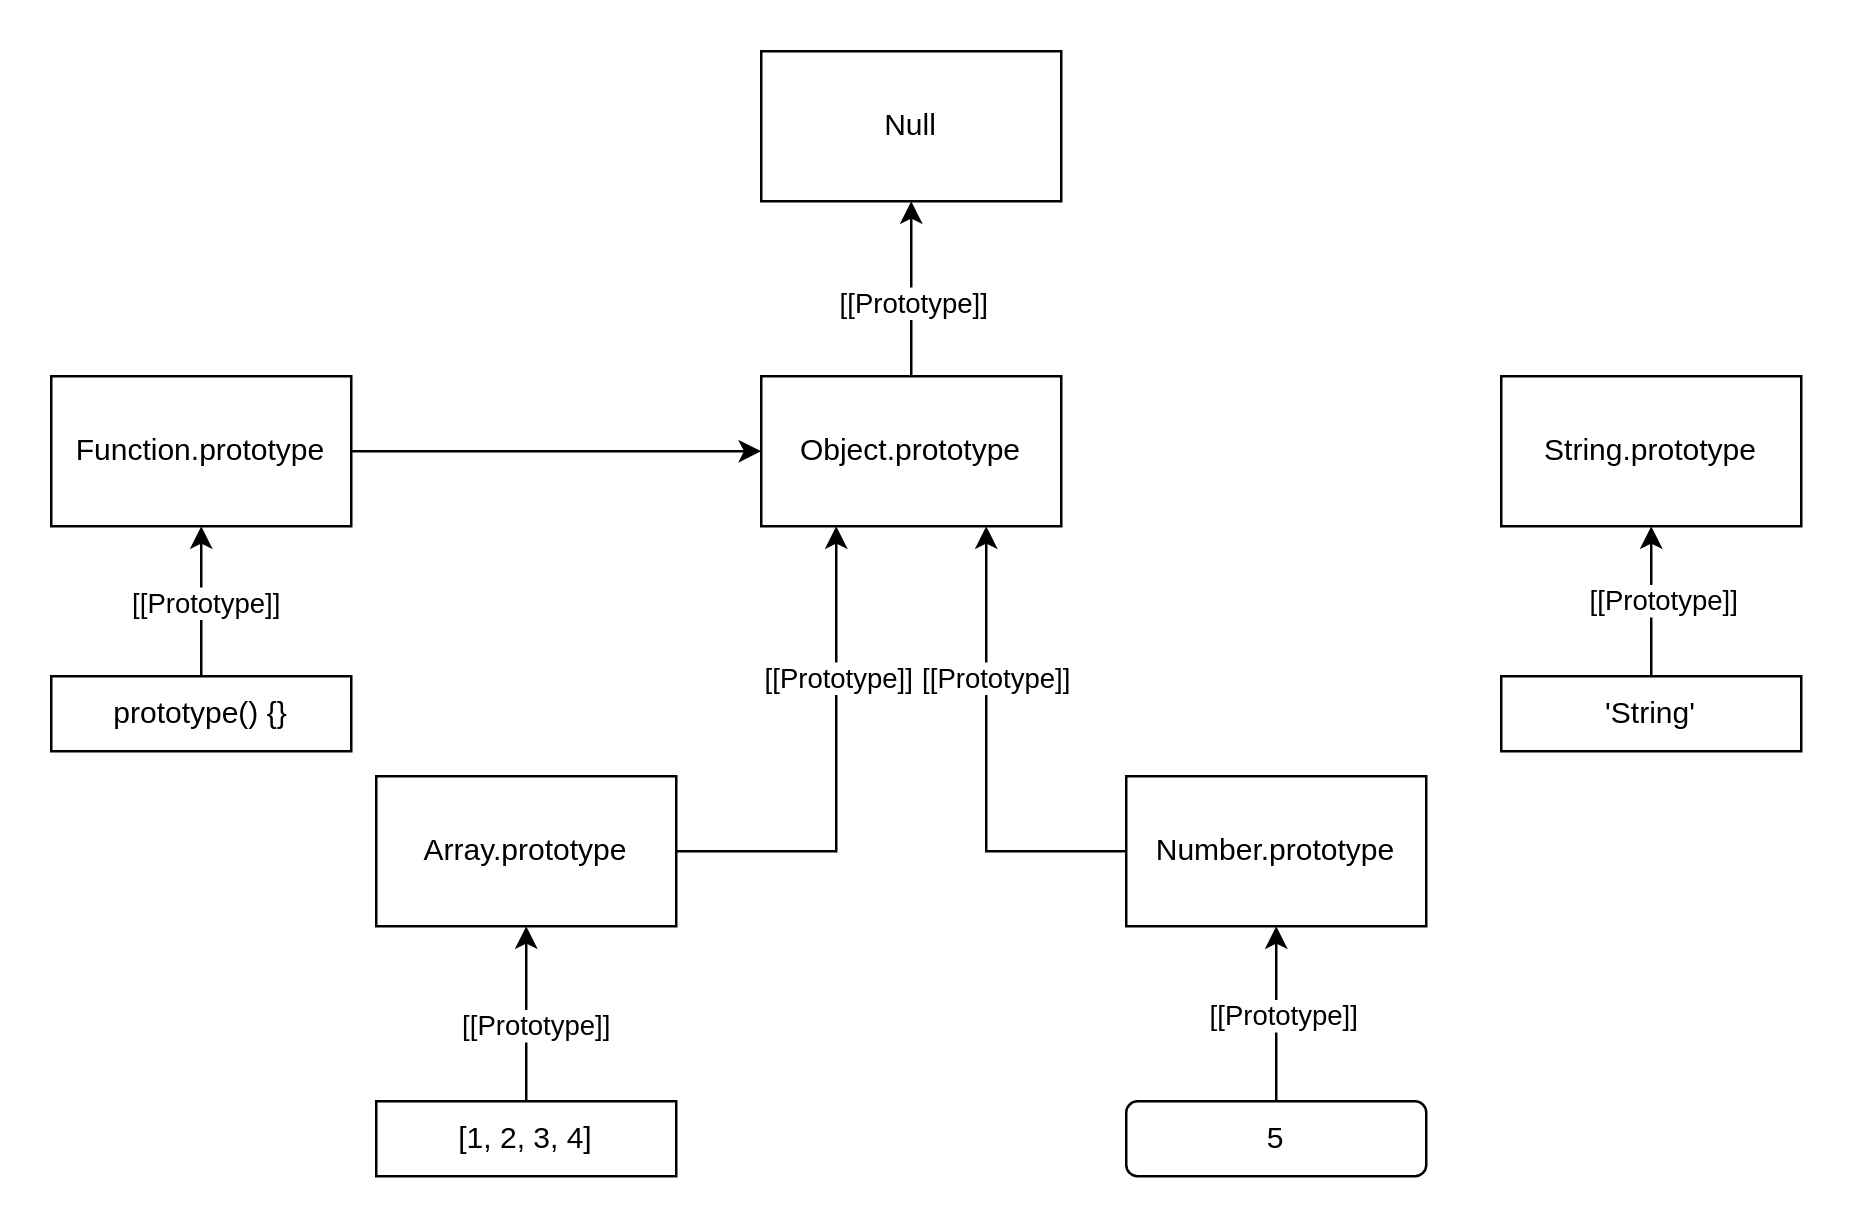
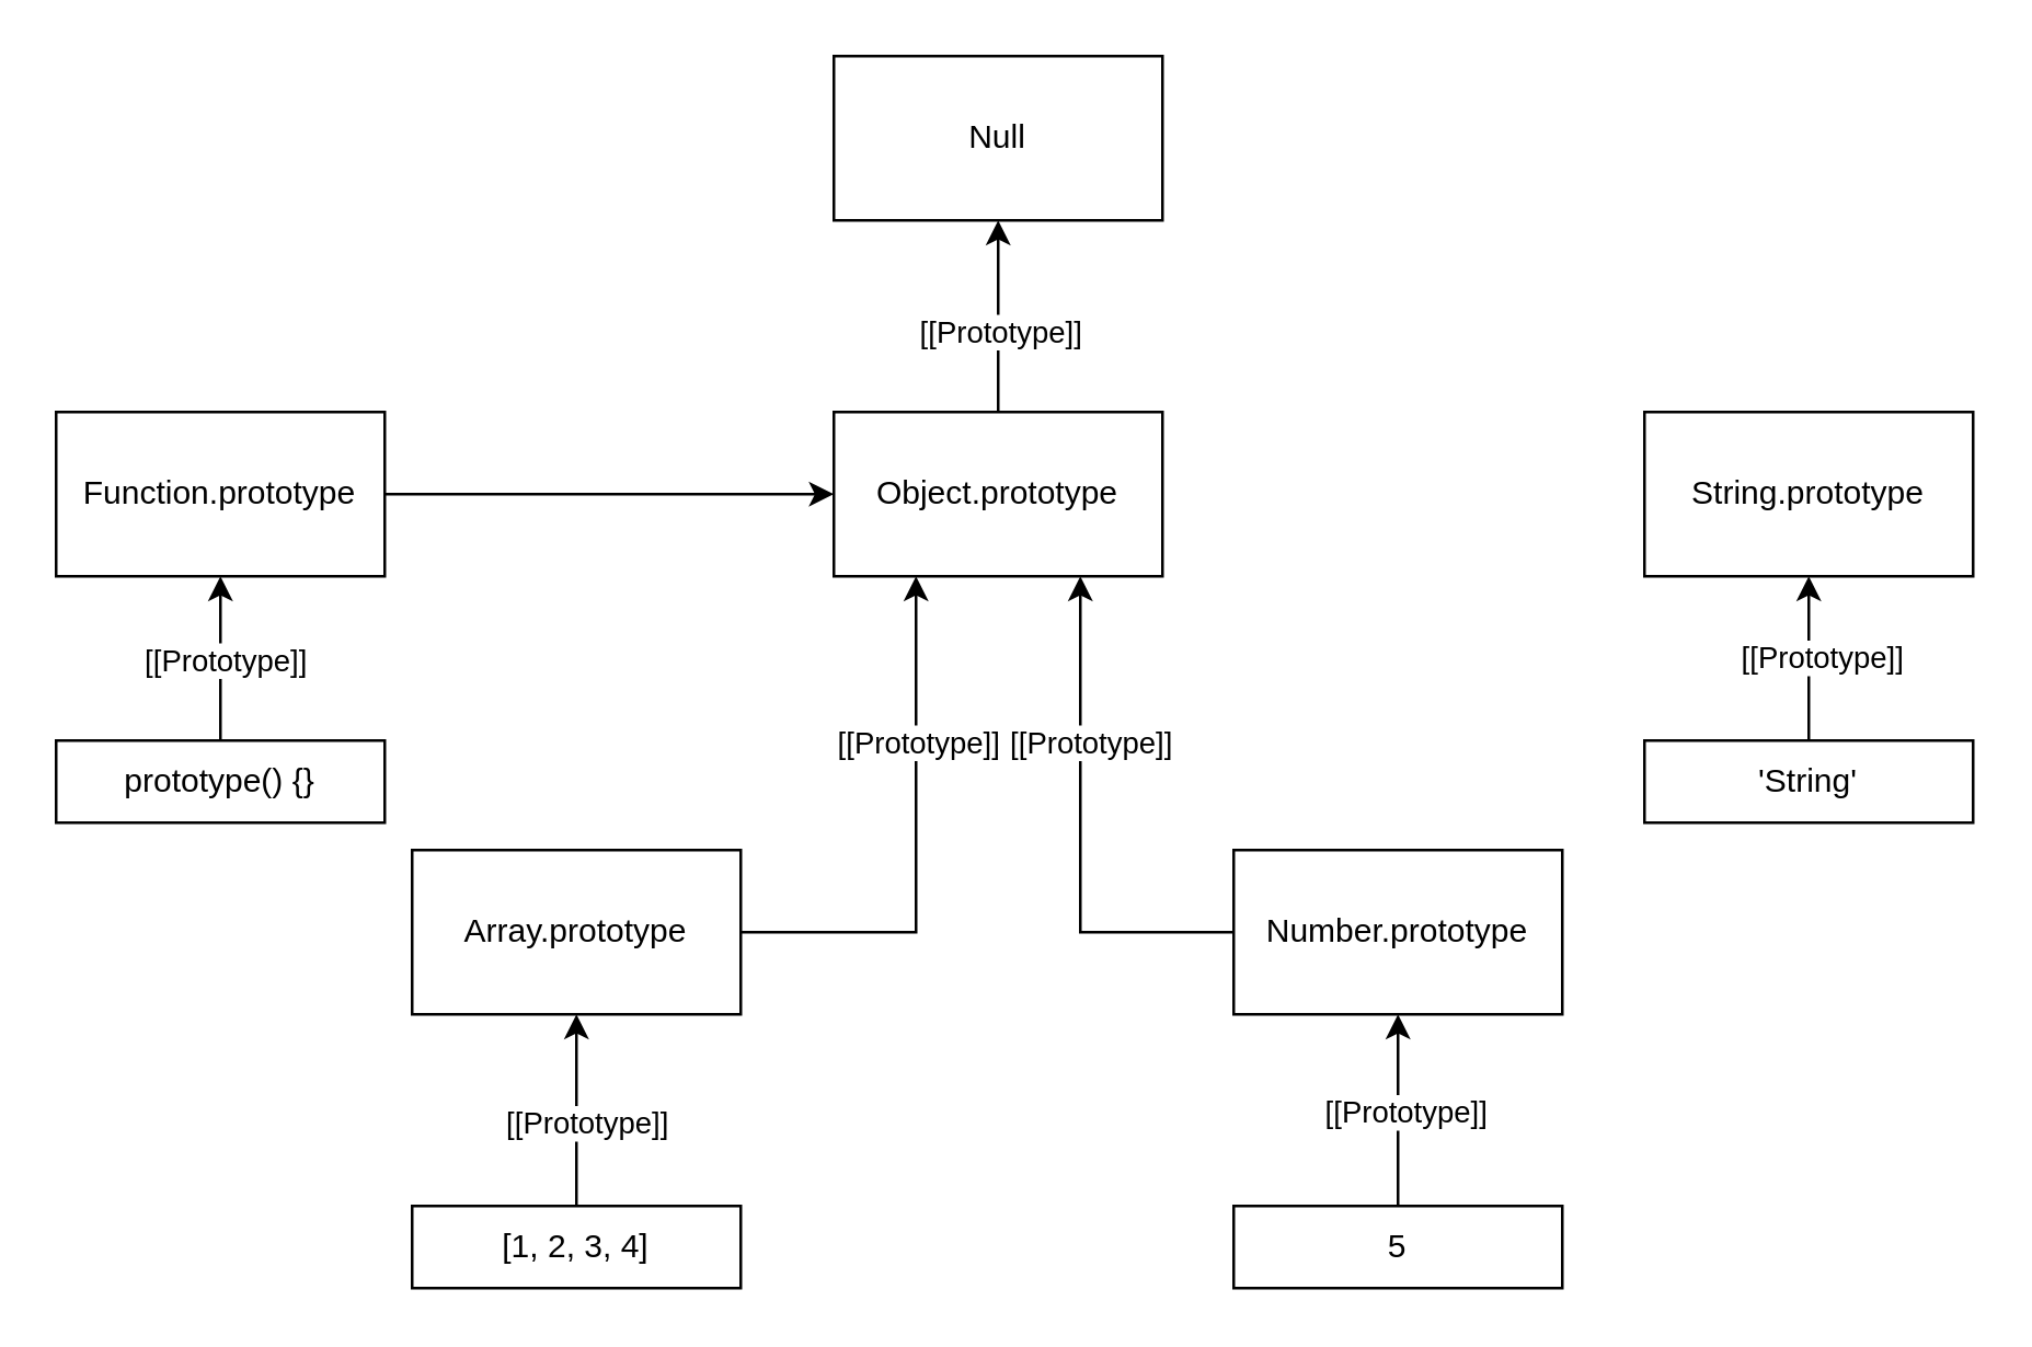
  <mxCell id="0" />
  <mxCell id="1" parent="0" />
  <mxCell id="2" value="Null" style="rounded=0;whiteSpace=wrap;html=1;" vertex="1" parent="1"><mxGeometry x="304" y="20" width="120" height="60" as="geometry" /></mxCell>
  <mxCell id="3" style="edgeStyle=orthogonalEdgeStyle;rounded=0;orthogonalLoop=1;jettySize=auto;html=1;entryX=0.5;entryY=1;entryDx=0;entryDy=0;" edge="1" parent="1" source="5" target="2"><mxGeometry relative="1" as="geometry" /></mxCell>
  <mxCell id="4" value="[[Prototype]]" style="edgeLabel;html=1;align=center;verticalAlign=middle;resizable=0;points=[];" vertex="1" connectable="0" parent="3"><mxGeometry x="0.143" relative="1" as="geometry"><mxPoint y="10" as="offset" /></mxGeometry></mxCell>
  <mxCell id="5" value="Object.prototype" style="rounded=0;whiteSpace=wrap;html=1;" vertex="1" parent="1"><mxGeometry x="304" y="150" width="120" height="60" as="geometry" /></mxCell>
  <mxCell id="6" style="edgeStyle=orthogonalEdgeStyle;rounded=0;orthogonalLoop=1;jettySize=auto;html=1;entryX=0;entryY=0.5;entryDx=0;entryDy=0;" edge="1" parent="1" source="7" target="5"><mxGeometry relative="1" as="geometry" /></mxCell>
  <mxCell id="7" value="Function.prototype" style="rounded=0;whiteSpace=wrap;html=1;" vertex="1" parent="1"><mxGeometry x="20" y="150" width="120" height="60" as="geometry" /></mxCell>
  <mxCell id="8" style="edgeStyle=orthogonalEdgeStyle;rounded=0;orthogonalLoop=1;jettySize=auto;html=1;entryX=0.25;entryY=1;entryDx=0;entryDy=0;" edge="1" parent="1" source="10" target="5"><mxGeometry relative="1" as="geometry" /></mxCell>
  <mxCell id="9" value="[[Prototype]]" style="edgeLabel;html=1;align=center;verticalAlign=middle;resizable=0;points=[];" vertex="1" connectable="0" parent="8"><mxGeometry x="0.423" relative="1" as="geometry"><mxPoint y="4" as="offset" /></mxGeometry></mxCell>
  <mxCell id="10" value="Array.prototype" style="rounded=0;whiteSpace=wrap;html=1;" vertex="1" parent="1"><mxGeometry x="150" y="310" width="120" height="60" as="geometry" /></mxCell>
  <mxCell id="11" style="edgeStyle=orthogonalEdgeStyle;rounded=0;orthogonalLoop=1;jettySize=auto;html=1;entryX=0.75;entryY=1;entryDx=0;entryDy=0;" edge="1" parent="1" source="13" target="5"><mxGeometry relative="1" as="geometry" /></mxCell>
  <mxCell id="12" value="[[Prototype]]" style="edgeLabel;html=1;align=center;verticalAlign=middle;resizable=0;points=[];" vertex="1" connectable="0" parent="11"><mxGeometry x="0.373" y="-3" relative="1" as="geometry"><mxPoint y="2" as="offset" /></mxGeometry></mxCell>
  <mxCell id="13" value="Number.prototype" style="rounded=0;whiteSpace=wrap;html=1;" vertex="1" parent="1"><mxGeometry x="450" y="310" width="120" height="60" as="geometry" /></mxCell>
  <mxCell id="14" value="String.prototype" style="rounded=0;whiteSpace=wrap;html=1;" vertex="1" parent="1"><mxGeometry x="600" y="150" width="120" height="60" as="geometry" /></mxCell>
  <mxCell id="15" style="edgeStyle=orthogonalEdgeStyle;rounded=0;orthogonalLoop=1;jettySize=auto;html=1;entryX=0.5;entryY=1;entryDx=0;entryDy=0;" edge="1" parent="1" source="17" target="10"><mxGeometry relative="1" as="geometry" /></mxCell>
  <mxCell id="16" value="[[Prototype]]" style="edgeLabel;html=1;align=center;verticalAlign=middle;resizable=0;points=[];" vertex="1" connectable="0" parent="15"><mxGeometry x="-0.12" y="-3" relative="1" as="geometry"><mxPoint as="offset" /></mxGeometry></mxCell>
  <mxCell id="17" value="[1, 2, 3, 4]" style="rounded=0;whiteSpace=wrap;html=1;" vertex="1" parent="1"><mxGeometry x="150" y="440" width="120" height="30" as="geometry" /></mxCell>
  <mxCell id="18" style="edgeStyle=orthogonalEdgeStyle;rounded=0;orthogonalLoop=1;jettySize=auto;html=1;entryX=0.5;entryY=1;entryDx=0;entryDy=0;" edge="1" parent="1" source="20" target="13"><mxGeometry relative="1" as="geometry" /></mxCell>
  <mxCell id="19" value="[[Prototype]]" style="edgeLabel;html=1;align=center;verticalAlign=middle;resizable=0;points=[];" vertex="1" connectable="0" parent="18"><mxGeometry y="-2" relative="1" as="geometry"><mxPoint as="offset" /></mxGeometry></mxCell>
- <mxCell id="20" value="5" style="whiteSpace=wrap;html=1;rounded=1;" vertex="1" parent="1"><mxGeometry x="450" y="440" width="120" height="30" as="geometry" /></mxCell>
+ <mxCell id="20" value="5" style="rounded=0;whiteSpace=wrap;html=1;" vertex="1" parent="1"><mxGeometry x="450" y="440" width="120" height="30" as="geometry" /></mxCell>
  <mxCell id="21" style="edgeStyle=orthogonalEdgeStyle;rounded=0;orthogonalLoop=1;jettySize=auto;html=1;entryX=0.5;entryY=1;entryDx=0;entryDy=0;" edge="1" parent="1" source="23" target="14"><mxGeometry relative="1" as="geometry" /></mxCell>
  <mxCell id="22" value="[[Prototype]]" style="edgeLabel;html=1;align=center;verticalAlign=middle;resizable=0;points=[];" vertex="1" connectable="0" parent="21"><mxGeometry x="0.04" y="-4" relative="1" as="geometry"><mxPoint as="offset" /></mxGeometry></mxCell>
  <mxCell id="23" value="'String'" style="rounded=0;whiteSpace=wrap;html=1;" vertex="1" parent="1"><mxGeometry x="600" y="270" width="120" height="30" as="geometry" /></mxCell>
  <mxCell id="24" style="edgeStyle=orthogonalEdgeStyle;rounded=0;orthogonalLoop=1;jettySize=auto;html=1;entryX=0.5;entryY=1;entryDx=0;entryDy=0;" edge="1" parent="1" source="26" target="7"><mxGeometry relative="1" as="geometry" /></mxCell>
  <mxCell id="25" value="[[Prototype]]" style="edgeLabel;html=1;align=center;verticalAlign=middle;resizable=0;points=[];" vertex="1" connectable="0" parent="24"><mxGeometry y="-1" relative="1" as="geometry"><mxPoint as="offset" /></mxGeometry></mxCell>
  <mxCell id="26" value="prototype() {}" style="rounded=0;whiteSpace=wrap;html=1;" vertex="1" parent="1"><mxGeometry x="20" y="270" width="120" height="30" as="geometry" /></mxCell>
